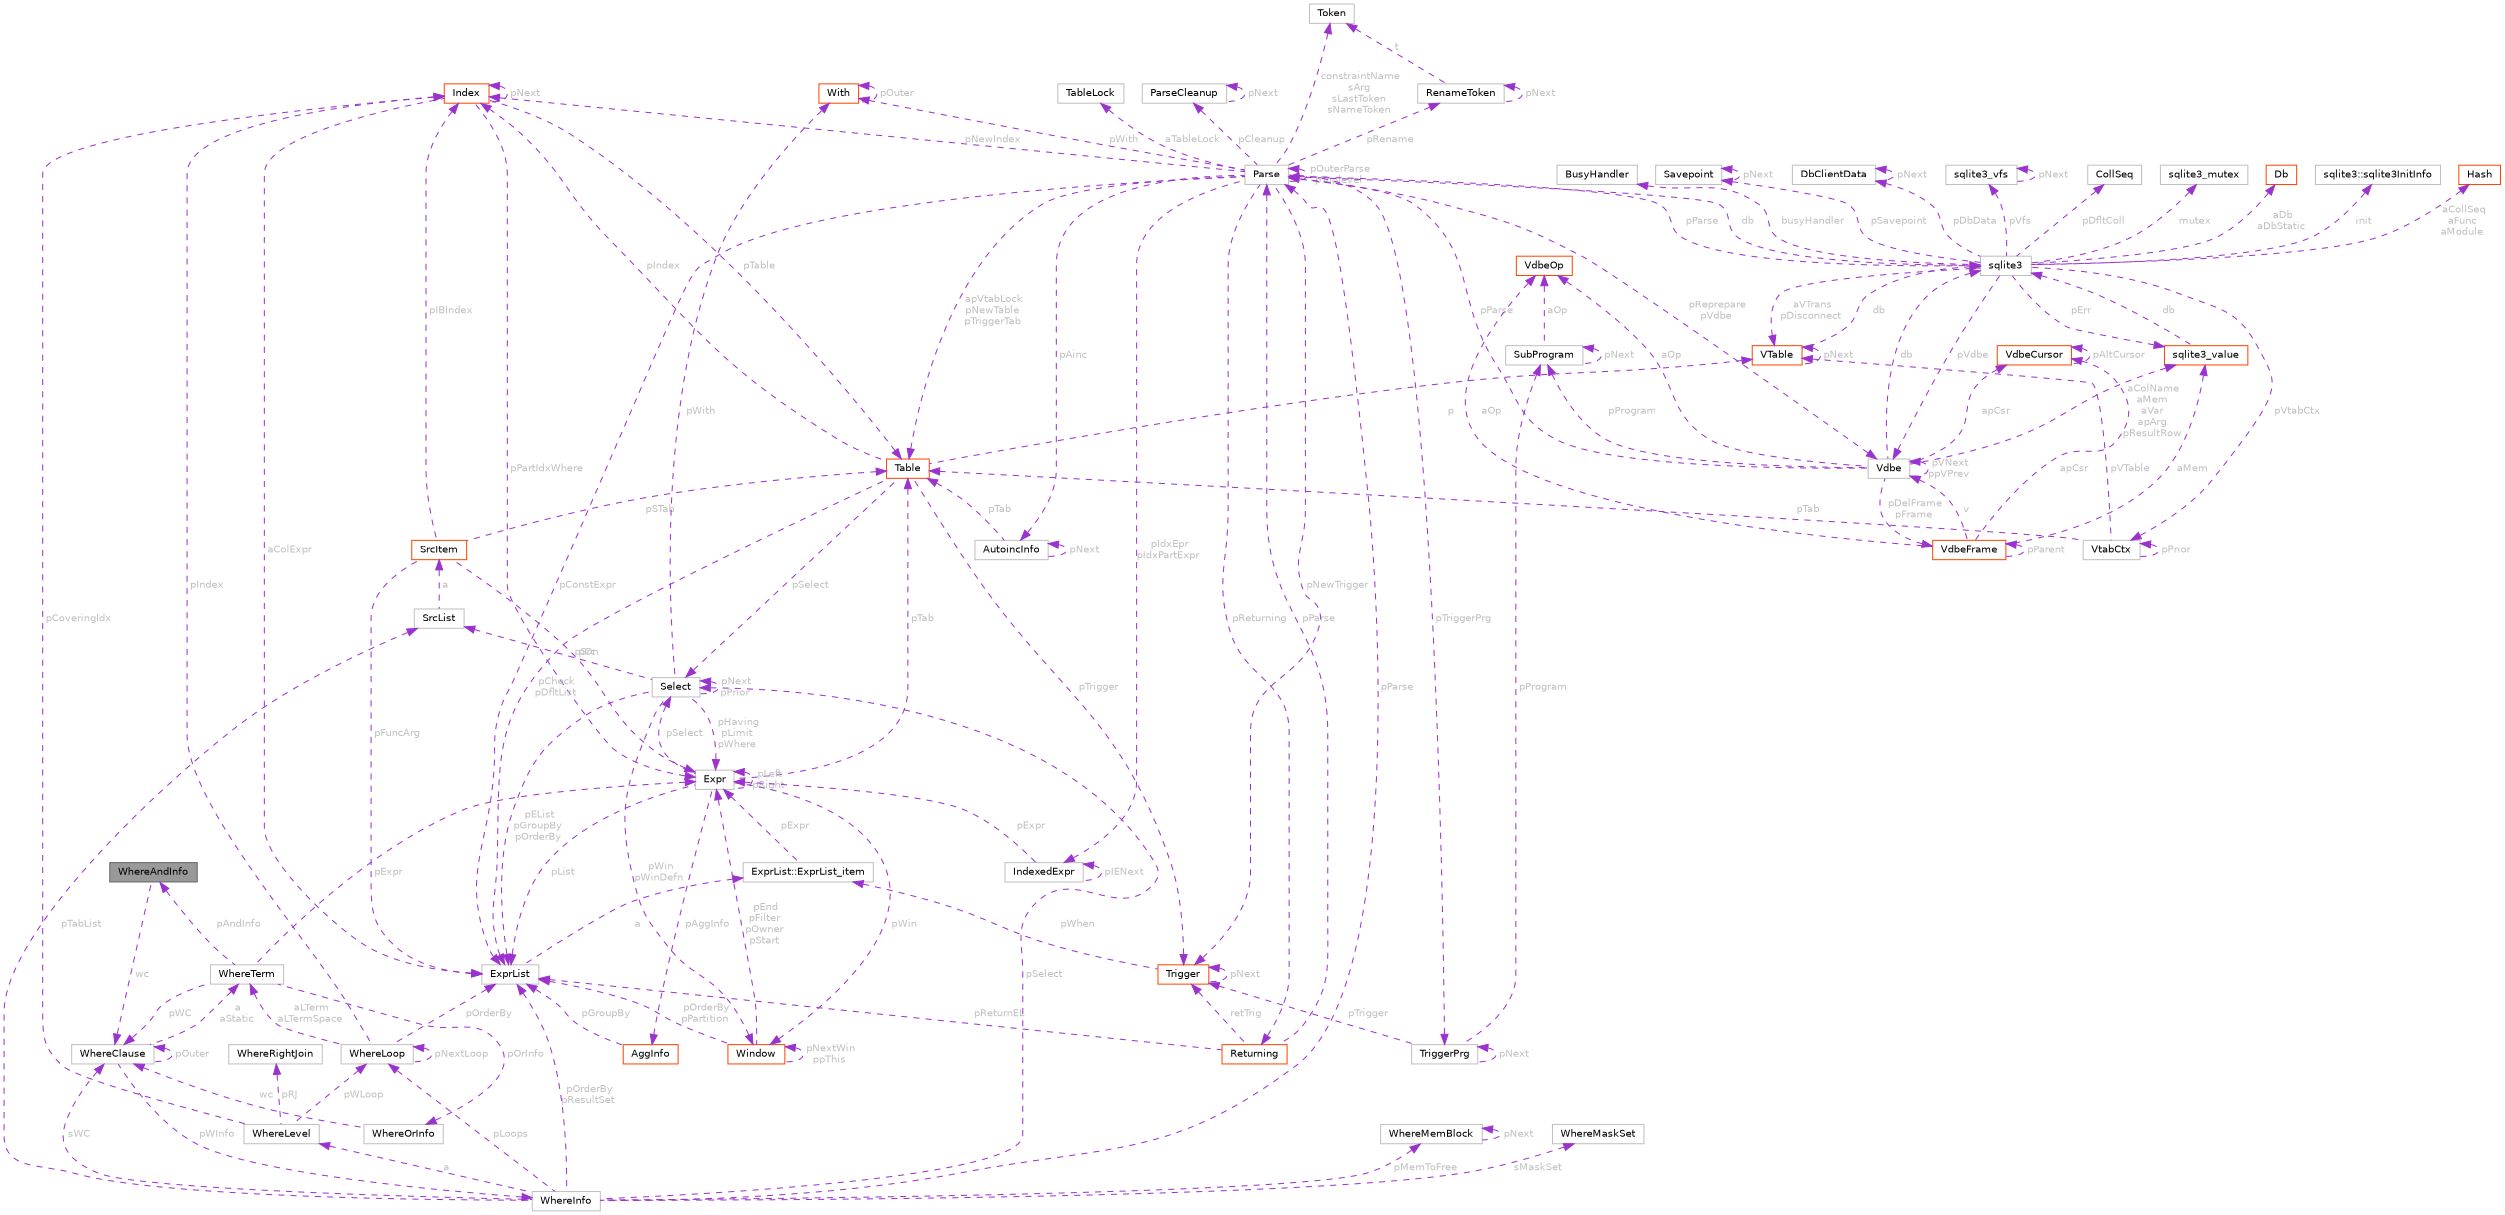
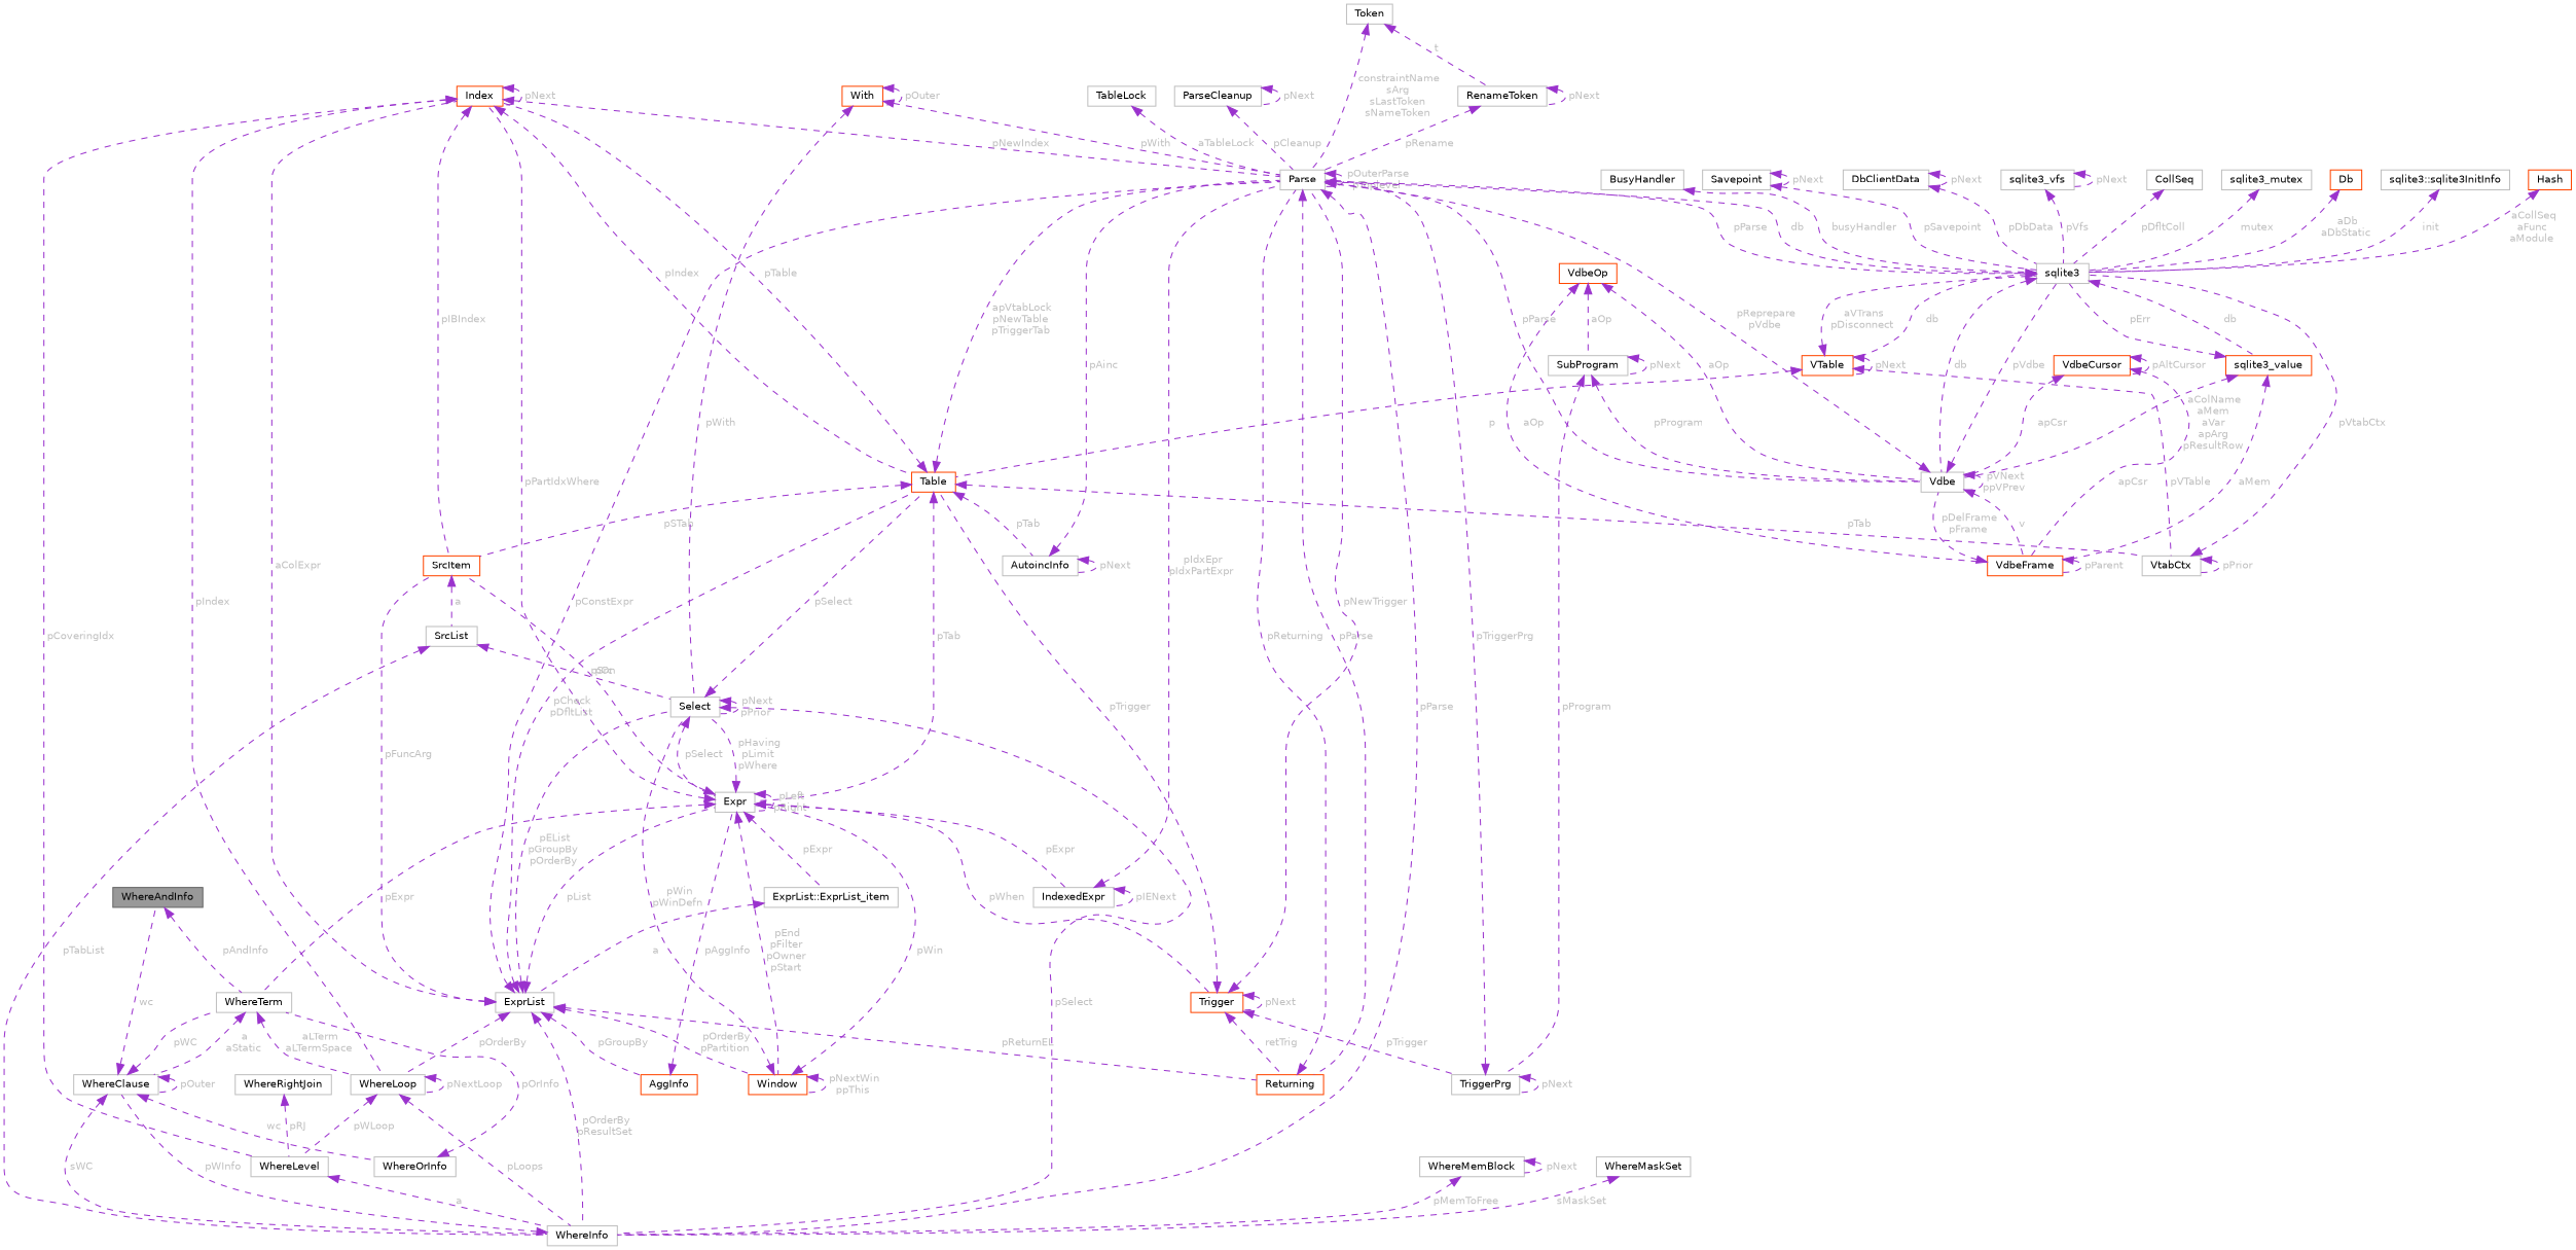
  digraph {
    node [color=grey75 fillcolor=white fontname=Helvetica fontsize=10 shape=box style=filled]
    edge [color=darkorchid3 dir=back fontcolor=grey fontname=Helvetica fontsize=10 labelfontname=Helvetica labelfontsize=10 style=dashed]
    n1 [color=gray40 fillcolor=grey60 fontcolor=black height=0.2 label=WhereAndInfo width=0.4]
    n2 [height=0.2 label=WhereTerm width=0.4]
    n3 [height=0.2 label=WhereClause width=0.4]
    n4 [height=0.2 label=WhereLoop width=0.4]
    n5 [height=0.2 label=WhereInfo width=0.4]
    n6 [height=0.2 label=WhereOrInfo width=0.4]
    n7 [height=0.2 label=Parse width=0.4]
    n8 [height=0.2 label=sqlite3 width=0.4]
    n9 [height=0.2 label=Vdbe width=0.4]
    n10 [color=orangered height=0.2 label=Returning width=0.4]
    n11 [color=orangered height=0.2 label=sqlite3_value width=0.4]
    n12 [color=orangered height=0.2 label=VTable width=0.4]
    n13 [color=orangered height=0.2 label=VdbeFrame width=0.4]
    n14 [height=0.2 label=VtabCtx width=0.4]
    n15 [color=orangered height=0.2 label=Table width=0.4]
    n16 [height=0.2 label=sqlite3_vfs width=0.4]
    n17 [color=orangered height=0.2 label=VdbeCursor width=0.4]
    n18 [color=orangered height=0.2 label=VdbeOp width=0.4]
    n19 [height=0.2 label=SubProgram width=0.4]
    n20 [height=0.2 label=TriggerPrg width=0.4]
    n21 [height=0.2 label=CollSeq width=0.4]
    n22 [height=0.2 label=sqlite3_mutex width=0.4]
    n23 [color=orangered height=0.2 label=Db width=0.4]
    n24 [height=0.2 label="sqlite3::sqlite3InitInfo" width=0.4]
    n25 [color=orangered height=0.2 label=Hash width=0.4]
    n26 [color=orangered height=0.2 label=Index width=0.4]
    n27 [height=0.2 label=Expr width=0.4]
    n28 [color=orangered height=0.2 label=SrcItem width=0.4]
    n29 [height=0.2 label=AutoincInfo width=0.4]
    n30 [height=0.2 label=WhereLevel width=0.4]
    n31 [height=0.2 label="ExprList::ExprList_item" width=0.4]
    n32 [height=0.2 label=Select width=0.4]
    n33 [color=orangered height=0.2 label=Window width=0.4]
    n34 [color=orangered height=0.2 label=Trigger width=0.4]
    n35 [height=0.2 label=IndexedExpr width=0.4]
    n36 [height=0.2 label=SrcList width=0.4]
    n37 [height=0.2 label=ExprList width=0.4]
    n38 [color=orangered height=0.2 label=AggInfo width=0.4]
    n39 [color=orangered height=0.2 label=With width=0.4]
    n40 [height=0.2 label=BusyHandler width=0.4]
    n41 [height=0.2 label=Savepoint width=0.4]
    n42 [height=0.2 label=DbClientData width=0.4]
    n43 [height=0.2 label=TableLock width=0.4]
    n44 [height=0.2 label=ParseCleanup width=0.4]
    n45 [height=0.2 label=Token width=0.4]
    n46 [height=0.2 label=RenameToken width=0.4]
    n47 [height=0.2 label=WhereMemBlock width=0.4]
    n48 [height=0.2 label=WhereMaskSet width=0.4]
    n49 [height=0.2 label=WhereRightJoin width=0.4]
    n1 -> n2 [label=" pAndInfo"]
    n2 -> n3 [label=" a\naStatic"]
    n2 -> n4 [label=" aLTerm\naLTermSpace"]
    n3 -> n1 [label=" wc"]
    n3 -> n2 [label=" pWC"]
    n3 -> n3 [label=" pOuter"]
    n3 -> n5 [label=" sWC"]
    n3 -> n6 [label=" wc"]
    n4 -> n4 [label=" pNextLoop"]
    n4 -> n5 [label=" pLoops"]
    n4 -> n30 [label=" pWLoop"]
    n5 -> n3 [label=" pWInfo"]
    n6 -> n2 [label=" pOrInfo"]
    n7 -> n5 [label=" pParse"]
    n7 -> n7 [label=" pOuterParse\npToplevel"]
    n7 -> n8 [label=" pParse"]
    n7 -> n9 [label=" pParse"]
    n7 -> n10 [label=" pParse"]
    n8 -> n7 [label=" db"]
    n8 -> n9 [label=" db"]
    n8 -> n11 [label=" db"]
    n8 -> n12 [label=" db"]
    n9 -> n7 [label=" pReprepare\npVdbe"]
    n9 -> n8 [label=" pVdbe"]
    n9 -> n9 [label=" pVNext\nppVPrev"]
    n9 -> n13 [label=" v"]
    n10 -> n7 [label=" pReturning"]
    n11 -> n8 [label=" pErr"]
    n11 -> n9 [label=" aColName\naMem\naVar\napArg\npResultRow"]
    n11 -> n13 [label=" aMem"]
    n12 -> n8 [label=" aVTrans\npDisconnect"]
    n12 -> n12 [label=" pNext"]
    n12 -> n14 [label=" pVTable"]
    n12 -> n15 [label=" p"]
    n13 -> n9 [label=" pDelFrame\npFrame"]
    n13 -> n13 [label=" pParent"]
    n14 -> n8 [label=" pVtabCtx"]
    n14 -> n14 [label=" pPrior"]
    n15 -> n7 [label=" apVtabLock\npNewTable\npTriggerTab"]
    n15 -> n14 [label=" pTab"]
    n15 -> n26 [label=" pTable"]
    n15 -> n27 [label=" pTab"]
    n15 -> n28 [label=" pSTab"]
    n15 -> n29 [label=" pTab"]
    n16 -> n8 [label=" pVfs"]
    n16 -> n16 [label=" pNext"]
    n17 -> n9 [label=" apCsr"]
    n17 -> n13 [label=" apCsr"]
    n17 -> n17 [label=" pAltCursor"]
    n18 -> n9 [label=" aOp"]
    n18 -> n13 [label=" aOp"]
    n18 -> n19 [label=" aOp"]
    n19 -> n9 [label=" pProgram"]
    n19 -> n19 [label=" pNext"]
    n19 -> n20 [label=" pProgram"]
    n20 -> n7 [label=" pTriggerPrg"]
    n20 -> n20 [label=" pNext"]
    n21 -> n8 [label=" pDfltColl"]
    n22 -> n8 [label=" mutex"]
    n23 -> n8 [label=" aDb\naDbStatic"]
    n24 -> n8 [label=" init"]
    n25 -> n8 [label=" aCollSeq\naFunc\naModule"]
    n26 -> n4 [label=" pIndex"]
    n26 -> n7 [label=" pNewIndex"]
    n26 -> n15 [label=" pIndex"]
    n26 -> n26 [label=" pNext"]
    n26 -> n28 [label=" pIBIndex"]
    n26 -> n30 [label=" pCoveringIdx"]
    n27 -> n2 [label=" pExpr"]
    n27 -> n26 [label=" pPartIdxWhere"]
    n27 -> n27 [label=" pLeft\npRight"]
    n27 -> n28 [label=" pOn"]
    n27 -> n31 [label=" pExpr"]
    n27 -> n32 [label=" pHaving\npLimit\npWhere"]
    n27 -> n33 [label=" pEnd\npFilter\npOwner\npStart"]
-   n31 -> n34 [label=" pWhen"]
+   n27 -> n34 [label=" pWhen"]
    n27 -> n35 [label=" pExpr"]
    n28 -> n36 [label=" a"]
    n29 -> n7 [label=" pAinc"]
    n29 -> n29 [label=" pNext"]
    n30 -> n5 [label=" a"]
    n31 -> n37 [label=" a"]
    n32 -> n5 [label=" pSelect"]
    n32 -> n15 [label=" pSelect"]
    n32 -> n27 [label=" pSelect"]
    n32 -> n32 [label=" pNext\npPrior"]
    n33 -> n27 [label=" pWin"]
    n33 -> n32 [label=" pWin\npWinDefn"]
    n33 -> n33 [label=" pNextWin\nppThis"]
    n34 -> n7 [label=" pNewTrigger"]
    n34 -> n10 [label=" retTrig"]
    n34 -> n15 [label=" pTrigger"]
    n34 -> n20 [label=" pTrigger"]
    n34 -> n34 [label=" pNext"]
    n35 -> n7 [label=" pIdxEpr\npIdxPartExpr"]
    n35 -> n35 [label=" pIENext"]
    n36 -> n5 [label=" pTabList"]
    n36 -> n32 [label=" pSrc"]
    n37 -> n4 [label=" pOrderBy"]
    n37 -> n5 [label=" pOrderBy\npResultSet"]
    n37 -> n7 [label=" pConstExpr"]
    n37 -> n10 [label=" pReturnEL"]
    n37 -> n15 [label=" pCheck\npDfltList"]
    n37 -> n26 [label=" aColExpr"]
    n37 -> n27 [label=" pList"]
    n37 -> n28 [label=" pFuncArg"]
    n37 -> n32 [label=" pEList\npGroupBy\npOrderBy"]
    n37 -> n33 [label=" pOrderBy\npPartition"]
    n37 -> n38 [label=" pGroupBy"]
    n38 -> n27 [label=" pAggInfo"]
    n39 -> n7 [label=" pWith"]
    n39 -> n32 [label=" pWith"]
    n39 -> n39 [label=" pOuter"]
    n40 -> n8 [label=" busyHandler"]
    n41 -> n8 [label=" pSavepoint"]
    n41 -> n41 [label=" pNext"]
    n42 -> n8 [label=" pDbData"]
    n42 -> n42 [label=" pNext"]
    n43 -> n7 [label=" aTableLock"]
    n44 -> n7 [label=" pCleanup"]
    n44 -> n44 [label=" pNext"]
    n45 -> n7 [label=" constraintName\nsArg\nsLastToken\nsNameToken"]
    n45 -> n46 [label=" t"]
    n46 -> n7 [label=" pRename"]
    n46 -> n46 [label=" pNext"]
    n47 -> n5 [label=" pMemToFree"]
    n47 -> n47 [label=" pNext"]
    n48 -> n5 [label=" sMaskSet"]
    n49 -> n30 [label=" pRJ"]
  }
